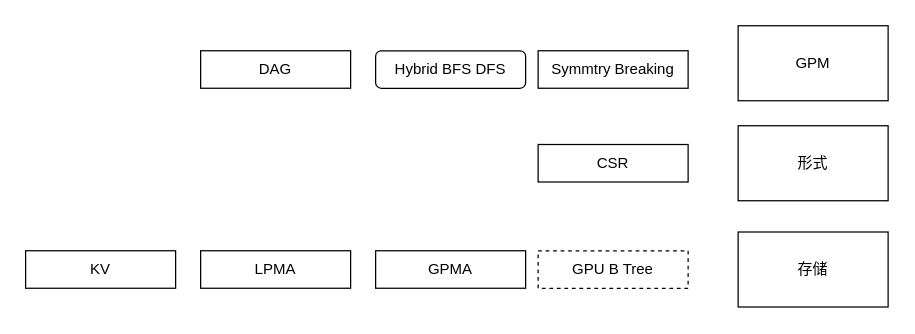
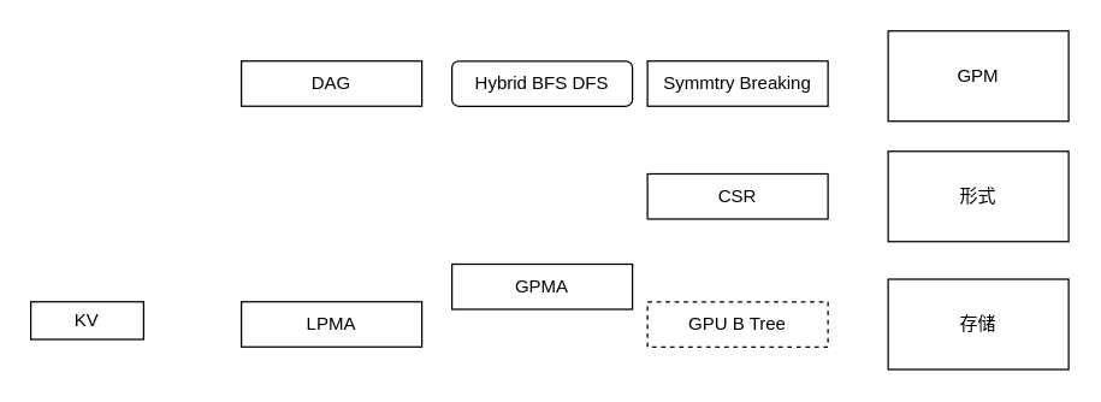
  <mxCell id="0" />
  <mxCell id="1" parent="0" />
  <mxCell id="2" value="GPU B Tree" style="rounded=0;whiteSpace=wrap;html=1;dashed=1;" parent="1" vertex="1"><mxGeometry x="430" y="200" width="120" height="30" as="geometry" /></mxCell>
  <mxCell id="3" value="存储" style="rounded=0;whiteSpace=wrap;html=1;" vertex="1" parent="1"><mxGeometry x="590" y="185" width="120" height="60" as="geometry" /></mxCell>
- <mxCell id="4" value="GPMA" style="rounded=0;whiteSpace=wrap;html=1;" vertex="1" parent="1"><mxGeometry x="300" y="200" width="120" height="30" as="geometry" /></mxCell>
+ <mxCell id="4" value="GPMA" style="rounded=0;whiteSpace=wrap;html=1;" vertex="1" parent="1"><mxGeometry x="300" y="175" width="120" height="30" as="geometry" /></mxCell>
  <mxCell id="5" value="LPMA" style="rounded=0;whiteSpace=wrap;html=1;" vertex="1" parent="1"><mxGeometry x="160" y="200" width="120" height="30" as="geometry" /></mxCell>
- <mxCell id="6" value="KV" style="rounded=0;whiteSpace=wrap;html=1;" vertex="1" parent="1"><mxGeometry x="20" y="200" width="120" height="30" as="geometry" /></mxCell>
+ <mxCell id="6" value="KV" style="rounded=0;whiteSpace=wrap;html=1;" vertex="1" parent="1"><mxGeometry x="20" y="200" width="75" height="25" as="geometry" /></mxCell>
  <mxCell id="7" value="形式" style="rounded=0;whiteSpace=wrap;html=1;" vertex="1" parent="1"><mxGeometry x="590" y="100" width="120" height="60" as="geometry" /></mxCell>
  <mxCell id="8" value="CSR" style="rounded=0;whiteSpace=wrap;html=1;" vertex="1" parent="1"><mxGeometry x="430" y="115" width="120" height="30" as="geometry" /></mxCell>
  <mxCell id="9" value="GPM" style="rounded=0;whiteSpace=wrap;html=1;" vertex="1" parent="1"><mxGeometry x="590" y="20" width="120" height="60" as="geometry" /></mxCell>
  <mxCell id="10" value="Symmtry Breaking" style="rounded=0;whiteSpace=wrap;html=1;" vertex="1" parent="1"><mxGeometry x="430" y="40" width="120" height="30" as="geometry" /></mxCell>
  <mxCell id="11" value="Hybrid BFS DFS" style="whiteSpace=wrap;html=1;rounded=1;" vertex="1" parent="1"><mxGeometry x="300" y="40" width="120" height="30" as="geometry" /></mxCell>
  <mxCell id="12" value="DAG" style="rounded=0;whiteSpace=wrap;html=1;" vertex="1" parent="1"><mxGeometry x="160" y="40" width="120" height="30" as="geometry" /></mxCell>
